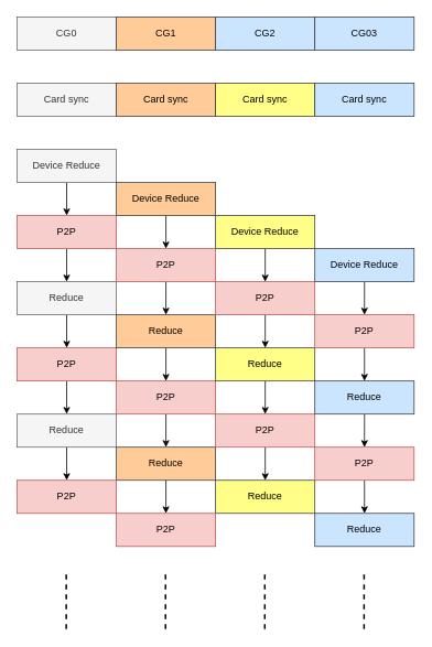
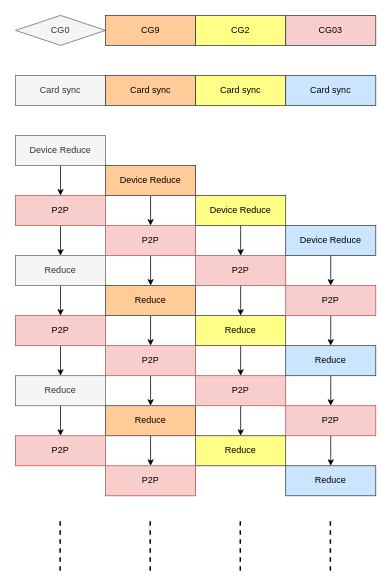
  <mxCell id="0" />
  <mxCell id="1" parent="0" />
  <mxCell id="2" value="" style="edgeStyle=orthogonalEdgeStyle;rounded=0;orthogonalLoop=1;jettySize=auto;html=1;" edge="1" parent="1" source="3" target="5"><mxGeometry relative="1" as="geometry" /></mxCell>
  <mxCell id="3" value="Device Reduce" style="rounded=0;whiteSpace=wrap;html=1;fillColor=#f5f5f5;strokeColor=#666666;fontColor=#333333;" vertex="1" parent="1"><mxGeometry x="20" y="180" width="120" height="40" as="geometry" /></mxCell>
  <mxCell id="4" value="" style="edgeStyle=orthogonalEdgeStyle;rounded=0;orthogonalLoop=1;jettySize=auto;html=1;" edge="1" parent="1" source="5" target="7"><mxGeometry relative="1" as="geometry" /></mxCell>
  <mxCell id="5" value="P2P" style="rounded=0;whiteSpace=wrap;html=1;fillColor=#f8cecc;strokeColor=#b85450;" vertex="1" parent="1"><mxGeometry x="20" y="260" width="120" height="40" as="geometry" /></mxCell>
  <mxCell id="6" value="" style="edgeStyle=orthogonalEdgeStyle;rounded=0;orthogonalLoop=1;jettySize=auto;html=1;" edge="1" parent="1" source="7" target="9"><mxGeometry relative="1" as="geometry" /></mxCell>
  <mxCell id="7" value="Reduce" style="rounded=0;whiteSpace=wrap;html=1;fillColor=#f5f5f5;strokeColor=#666666;fontColor=#333333;" vertex="1" parent="1"><mxGeometry x="20" y="340" width="120" height="40" as="geometry" /></mxCell>
  <mxCell id="8" value="" style="edgeStyle=orthogonalEdgeStyle;rounded=0;orthogonalLoop=1;jettySize=auto;html=1;" edge="1" parent="1" source="9" target="11"><mxGeometry relative="1" as="geometry" /></mxCell>
  <mxCell id="9" value="P2P" style="rounded=0;whiteSpace=wrap;html=1;fillColor=#f8cecc;strokeColor=#b85450;" vertex="1" parent="1"><mxGeometry x="20" y="420" width="120" height="40" as="geometry" /></mxCell>
  <mxCell id="10" value="" style="edgeStyle=orthogonalEdgeStyle;rounded=0;orthogonalLoop=1;jettySize=auto;html=1;" edge="1" parent="1" source="11" target="48"><mxGeometry relative="1" as="geometry" /></mxCell>
  <mxCell id="11" value="Reduce" style="rounded=0;whiteSpace=wrap;html=1;fillColor=#f5f5f5;strokeColor=#666666;fontColor=#333333;" vertex="1" parent="1"><mxGeometry x="20" y="500" width="120" height="40" as="geometry" /></mxCell>
  <mxCell id="12" value="" style="edgeStyle=orthogonalEdgeStyle;rounded=0;orthogonalLoop=1;jettySize=auto;html=1;" edge="1" parent="1" source="13" target="15"><mxGeometry relative="1" as="geometry" /></mxCell>
  <mxCell id="13" value="Device Reduce" style="rounded=0;whiteSpace=wrap;html=1;fillColor=#ffcc99;strokeColor=#36393d;" vertex="1" parent="1"><mxGeometry x="140" y="220" width="120" height="40" as="geometry" /></mxCell>
  <mxCell id="14" value="" style="edgeStyle=orthogonalEdgeStyle;rounded=0;orthogonalLoop=1;jettySize=auto;html=1;" edge="1" parent="1" source="15" target="17"><mxGeometry relative="1" as="geometry" /></mxCell>
  <mxCell id="15" value="P2P" style="rounded=0;whiteSpace=wrap;html=1;fillColor=#f8cecc;strokeColor=#b85450;" vertex="1" parent="1"><mxGeometry x="140" y="300" width="120" height="40" as="geometry" /></mxCell>
  <mxCell id="16" value="" style="edgeStyle=orthogonalEdgeStyle;rounded=0;orthogonalLoop=1;jettySize=auto;html=1;" edge="1" parent="1" source="17" target="19"><mxGeometry relative="1" as="geometry" /></mxCell>
  <mxCell id="17" value="Reduce" style="rounded=0;whiteSpace=wrap;html=1;fillColor=#ffcc99;strokeColor=#36393d;" vertex="1" parent="1"><mxGeometry x="140" y="380" width="120" height="40" as="geometry" /></mxCell>
  <mxCell id="18" value="" style="edgeStyle=orthogonalEdgeStyle;rounded=0;orthogonalLoop=1;jettySize=auto;html=1;" edge="1" parent="1" source="19" target="21"><mxGeometry relative="1" as="geometry" /></mxCell>
  <mxCell id="19" value="P2P" style="rounded=0;whiteSpace=wrap;html=1;fillColor=#f8cecc;strokeColor=#b85450;" vertex="1" parent="1"><mxGeometry x="140" y="460" width="120" height="40" as="geometry" /></mxCell>
  <mxCell id="20" value="" style="edgeStyle=orthogonalEdgeStyle;rounded=0;orthogonalLoop=1;jettySize=auto;html=1;" edge="1" parent="1" source="21" target="49"><mxGeometry relative="1" as="geometry" /></mxCell>
  <mxCell id="21" value="Reduce" style="rounded=0;whiteSpace=wrap;html=1;fillColor=#ffcc99;strokeColor=#36393d;" vertex="1" parent="1"><mxGeometry x="140" y="540" width="120" height="40" as="geometry" /></mxCell>
  <mxCell id="22" value="" style="edgeStyle=orthogonalEdgeStyle;rounded=0;orthogonalLoop=1;jettySize=auto;html=1;" edge="1" parent="1" source="23" target="25"><mxGeometry relative="1" as="geometry" /></mxCell>
  <mxCell id="23" value="Device Reduce" style="rounded=0;whiteSpace=wrap;html=1;fillColor=#ffff88;strokeColor=#36393d;" vertex="1" parent="1"><mxGeometry x="260" y="260" width="120" height="40" as="geometry" /></mxCell>
  <mxCell id="24" value="" style="edgeStyle=orthogonalEdgeStyle;rounded=0;orthogonalLoop=1;jettySize=auto;html=1;" edge="1" parent="1" source="25" target="27"><mxGeometry relative="1" as="geometry" /></mxCell>
  <mxCell id="25" value="P2P" style="rounded=0;whiteSpace=wrap;html=1;fillColor=#f8cecc;strokeColor=#b85450;" vertex="1" parent="1"><mxGeometry x="260" y="340" width="120" height="40" as="geometry" /></mxCell>
  <mxCell id="26" value="" style="edgeStyle=orthogonalEdgeStyle;rounded=0;orthogonalLoop=1;jettySize=auto;html=1;" edge="1" parent="1" source="27" target="29"><mxGeometry relative="1" as="geometry" /></mxCell>
  <mxCell id="27" value="Reduce" style="rounded=0;whiteSpace=wrap;html=1;fillColor=#ffff88;strokeColor=#36393d;" vertex="1" parent="1"><mxGeometry x="260" y="420" width="120" height="40" as="geometry" /></mxCell>
  <mxCell id="28" value="" style="edgeStyle=orthogonalEdgeStyle;rounded=0;orthogonalLoop=1;jettySize=auto;html=1;" edge="1" parent="1" source="29" target="30"><mxGeometry relative="1" as="geometry" /></mxCell>
  <mxCell id="29" value="P2P" style="rounded=0;whiteSpace=wrap;html=1;fillColor=#f8cecc;strokeColor=#b85450;" vertex="1" parent="1"><mxGeometry x="260" y="500" width="120" height="40" as="geometry" /></mxCell>
  <mxCell id="30" value="Reduce" style="rounded=0;whiteSpace=wrap;html=1;fillColor=#ffff88;strokeColor=#36393d;" vertex="1" parent="1"><mxGeometry x="260" y="580" width="120" height="40" as="geometry" /></mxCell>
  <mxCell id="31" value="" style="edgeStyle=orthogonalEdgeStyle;rounded=0;orthogonalLoop=1;jettySize=auto;html=1;" edge="1" parent="1" source="32" target="34"><mxGeometry relative="1" as="geometry" /></mxCell>
  <mxCell id="32" value="Device Reduce" style="rounded=0;whiteSpace=wrap;html=1;fillColor=#cce5ff;strokeColor=#36393d;" vertex="1" parent="1"><mxGeometry x="380" y="300" width="120" height="40" as="geometry" /></mxCell>
  <mxCell id="33" value="" style="edgeStyle=orthogonalEdgeStyle;rounded=0;orthogonalLoop=1;jettySize=auto;html=1;" edge="1" parent="1" source="34" target="36"><mxGeometry relative="1" as="geometry" /></mxCell>
  <mxCell id="34" value="P2P" style="rounded=0;whiteSpace=wrap;html=1;fillColor=#f8cecc;strokeColor=#b85450;" vertex="1" parent="1"><mxGeometry x="380" y="380" width="120" height="40" as="geometry" /></mxCell>
  <mxCell id="35" value="" style="edgeStyle=orthogonalEdgeStyle;rounded=0;orthogonalLoop=1;jettySize=auto;html=1;" edge="1" parent="1" source="36" target="38"><mxGeometry relative="1" as="geometry" /></mxCell>
  <mxCell id="36" value="Reduce" style="rounded=0;whiteSpace=wrap;html=1;fillColor=#cce5ff;strokeColor=#36393d;" vertex="1" parent="1"><mxGeometry x="380" y="460" width="120" height="40" as="geometry" /></mxCell>
  <mxCell id="37" value="" style="edgeStyle=orthogonalEdgeStyle;rounded=0;orthogonalLoop=1;jettySize=auto;html=1;" edge="1" parent="1" source="38" target="39"><mxGeometry relative="1" as="geometry" /></mxCell>
  <mxCell id="38" value="P2P" style="rounded=0;whiteSpace=wrap;html=1;fillColor=#f8cecc;strokeColor=#b85450;" vertex="1" parent="1"><mxGeometry x="380" y="540" width="120" height="40" as="geometry" /></mxCell>
  <mxCell id="39" value="Reduce" style="rounded=0;whiteSpace=wrap;html=1;fillColor=#cce5ff;strokeColor=#36393d;" vertex="1" parent="1"><mxGeometry x="380" y="620" width="120" height="40" as="geometry" /></mxCell>
- <mxCell id="40" value="CG0" style="rounded=0;whiteSpace=wrap;html=1;fillColor=#f5f5f5;fontColor=#333333;strokeColor=#666666;" vertex="1" parent="1"><mxGeometry x="20" width="120" height="40" as="geometry" y="20" /></mxCell>
- <mxCell id="41" value="CG1" style="rounded=0;whiteSpace=wrap;html=1;fillColor=#ffcc99;strokeColor=#36393d;" vertex="1" parent="1"><mxGeometry x="140" width="120" height="40" as="geometry" y="20" /></mxCell>
- <mxCell id="42" value="CG2" style="rounded=0;whiteSpace=wrap;html=1;fillColor=#cce5ff;strokeColor=#36393d;" vertex="1" parent="1"><mxGeometry x="260" width="120" height="40" as="geometry" y="20" /></mxCell>
- <mxCell id="43" value="CG03" style="rounded=0;whiteSpace=wrap;html=1;fillColor=#cce5ff;strokeColor=#36393d;" vertex="1" parent="1"><mxGeometry x="380" width="120" height="40" as="geometry" y="20" /></mxCell>
+ <mxCell id="40" value="CG0" style="rhombus;whiteSpace=wrap;html=1;fillColor=#f5f5f5;fontColor=#333333;strokeColor=#666666;" vertex="1" parent="1"><mxGeometry x="20" width="120" height="40" as="geometry" y="20" /></mxCell>
+ <mxCell id="41" value="CG9" style="rounded=0;whiteSpace=wrap;html=1;fillColor=#ffcc99;strokeColor=#36393d;" vertex="1" parent="1"><mxGeometry x="140" width="120" height="40" as="geometry" y="20" /></mxCell>
+ <mxCell id="42" value="CG2" style="rounded=0;whiteSpace=wrap;html=1;fillColor=#ffff88;strokeColor=#36393d;" vertex="1" parent="1"><mxGeometry x="260" width="120" height="40" as="geometry" y="20" /></mxCell>
+ <mxCell id="43" value="CG03" style="rounded=0;whiteSpace=wrap;html=1;fillColor=#f8cecc;strokeColor=#36393d;" vertex="1" parent="1"><mxGeometry x="380" width="120" height="40" as="geometry" y="20" /></mxCell>
  <mxCell id="44" value="" style="endArrow=none;dashed=1;html=1;rounded=0;strokeWidth=2;" edge="1" parent="1"><mxGeometry width="50" height="50" relative="1" as="geometry"><mxPoint x="79.5" y="760" as="sourcePoint" /><mxPoint x="79.5" y="690" as="targetPoint" /></mxGeometry></mxCell>
  <mxCell id="45" value="" style="endArrow=none;dashed=1;html=1;rounded=0;strokeWidth=2;" edge="1" parent="1"><mxGeometry width="50" height="50" relative="1" as="geometry"><mxPoint x="199.5" y="760" as="sourcePoint" /><mxPoint x="199.5" y="690" as="targetPoint" /></mxGeometry></mxCell>
  <mxCell id="46" value="" style="endArrow=none;dashed=1;html=1;rounded=0;strokeWidth=2;" edge="1" parent="1"><mxGeometry width="50" height="50" relative="1" as="geometry"><mxPoint x="319.5" y="760" as="sourcePoint" /><mxPoint x="319.5" y="690" as="targetPoint" /></mxGeometry></mxCell>
  <mxCell id="47" value="" style="endArrow=none;dashed=1;html=1;rounded=0;strokeWidth=2;" edge="1" parent="1"><mxGeometry width="50" height="50" relative="1" as="geometry"><mxPoint x="439.5" y="760" as="sourcePoint" /><mxPoint x="439.5" y="690" as="targetPoint" /></mxGeometry></mxCell>
  <mxCell id="48" value="P2P" style="rounded=0;whiteSpace=wrap;html=1;fillColor=#f8cecc;strokeColor=#b85450;" vertex="1" parent="1"><mxGeometry x="20" y="580" width="120" height="40" as="geometry" /></mxCell>
  <mxCell id="49" value="P2P" style="rounded=0;whiteSpace=wrap;html=1;fillColor=#f8cecc;strokeColor=#b85450;" vertex="1" parent="1"><mxGeometry x="140" y="620" width="120" height="40" as="geometry" /></mxCell>
  <mxCell id="50" value="Card sync" style="rounded=0;whiteSpace=wrap;html=1;fillColor=#f5f5f5;fontColor=#333333;strokeColor=#666666;" vertex="1" parent="1"><mxGeometry x="20" y="100" width="120" height="40" as="geometry" /></mxCell>
  <mxCell id="51" value="Card sync" style="rounded=0;whiteSpace=wrap;html=1;fillColor=#ffcc99;strokeColor=#36393d;" vertex="1" parent="1"><mxGeometry x="140" y="100" width="120" height="40" as="geometry" /></mxCell>
  <mxCell id="52" value="Card sync" style="rounded=0;whiteSpace=wrap;html=1;fillColor=#ffff88;strokeColor=#36393d;" vertex="1" parent="1"><mxGeometry x="260" y="100" width="120" height="40" as="geometry" /></mxCell>
  <mxCell id="53" value="Card sync" style="rounded=0;whiteSpace=wrap;html=1;fillColor=#cce5ff;strokeColor=#36393d;" vertex="1" parent="1"><mxGeometry x="380" y="100" width="120" height="40" as="geometry" /></mxCell>
